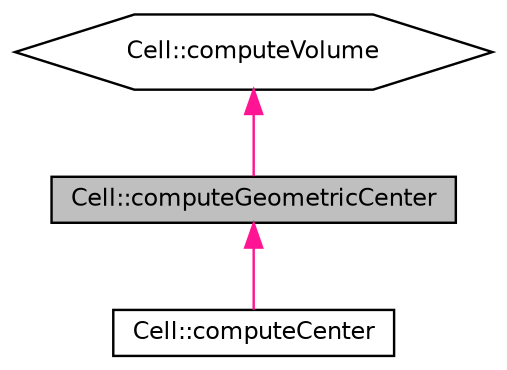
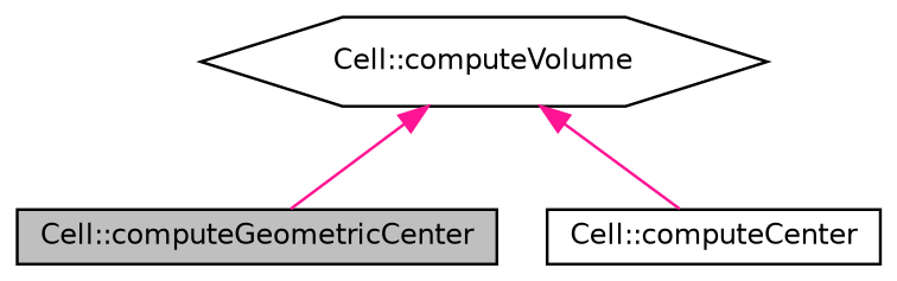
  digraph {
    rankdir=TB
    node [color=black fillcolor=white fontname=Helvetica fontsize=10 shape=box style=filled]
    edge [color=deeppink dir=back fontname=Helvetica fontsize=10 labelfontname=Helvetica labelfontsize=10 style=solid]
    n1 [fillcolor=grey75 fontcolor=black height=0.2 label="Cell::computeGeometricCenter" width=0.4]
    n2 [height=0.2 label="Cell::computeCenter" width=0.4]
    n3 [height=0.2 label="Cell::computeVolume" shape=hexagon width=0.4]
-   n1 -> n2
+   n3 -> n2
    n3 -> n1
  }
